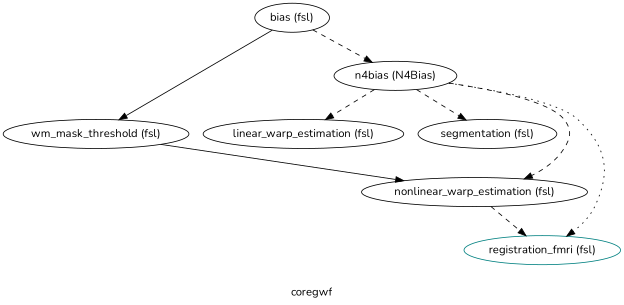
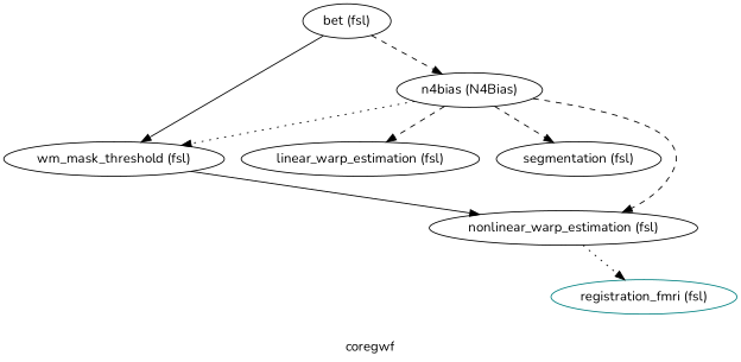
  digraph {
    fontname=Nunito
    label=coregwf
    node [color=black fontname=Nunito]
    edge [fontname=Nunito style=dashed]
-   n1 [label="bias (fsl)"]
+   n1 [label="bet (fsl)"]
    n2 [label="n4bias (N4Bias)"]
    n3 [label="wm_mask_threshold (fsl)"]
    n4 [label="linear_warp_estimation (fsl)"]
    n5 [label="segmentation (fsl)"]
    n6 [color=teal label="registration_fmri (fsl)"]
    n7 [label="nonlinear_warp_estimation (fsl)"]
    n1 -> n2
    n1 -> n3 [style=solid]
    n2 -> n4
    n2 -> n5
-   n2 -> n6 [style=dotted]
+   n2 -> n3 [style=dotted]
    n2 -> n7
    n3 -> n7 [style=solid]
-   n7 -> n6
+   n7 -> n6 [style=dotted]
  }
